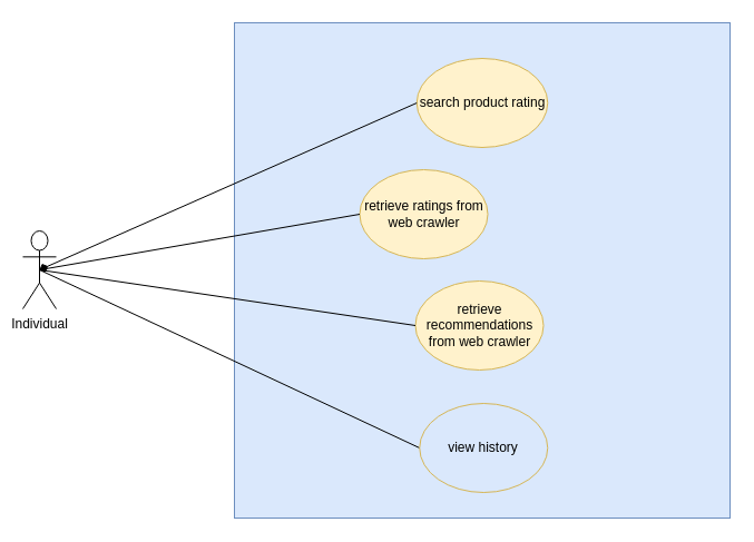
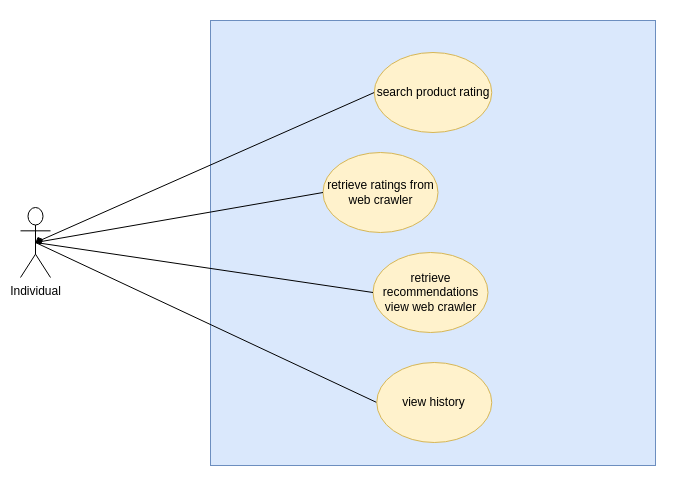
  <mxCell id="0" />
  <mxCell id="1" parent="0" />
  <mxCell id="2" value="" style="whiteSpace=wrap;html=1;aspect=fixed;fillColor=#dae8fc;strokeColor=#6c8ebf;" parent="1" vertex="1"><mxGeometry x="210" y="20" width="445" height="445" as="geometry" /></mxCell>
  <mxCell id="3" value="search product rating" style="ellipse;whiteSpace=wrap;html=1;fillColor=#fff2cc;strokeColor=#d6b656;" parent="1" vertex="1"><mxGeometry x="373.75" y="52" width="117.5" height="80" as="geometry" /></mxCell>
  <mxCell id="4" value="retrieve ratings from web crawler" style="ellipse;whiteSpace=wrap;html=1;fillColor=#fff2cc;strokeColor=#d6b656;" parent="1" vertex="1"><mxGeometry x="322.5" y="152" width="115" height="80" as="geometry" /></mxCell>
  <mxCell id="5" value="Individual" style="shape=umlActor;verticalLabelPosition=bottom;verticalAlign=top;html=1;outlineConnect=0;" parent="1" vertex="1"><mxGeometry x="20" y="207" width="30" height="70" as="geometry" /></mxCell>
  <mxCell id="6" value="" style="endArrow=diamond;html=1;rounded=0;entryX=0.5;entryY=0.5;entryDx=0;entryDy=0;entryPerimeter=0;exitX=0;exitY=0.5;exitDx=0;exitDy=0;" parent="1" source="3" target="5" edge="1"><mxGeometry width="50" height="50" relative="1" as="geometry"><mxPoint x="312.5" y="152" as="sourcePoint" /><mxPoint x="320" y="202" as="targetPoint" /></mxGeometry></mxCell>
  <mxCell id="7" value="" style="endArrow=none;html=1;rounded=0;entryX=0.5;entryY=0.5;entryDx=0;entryDy=0;entryPerimeter=0;exitX=0;exitY=0.5;exitDx=0;exitDy=0;" parent="1" source="4" target="5" edge="1"><mxGeometry width="50" height="50" relative="1" as="geometry"><mxPoint x="312.5" y="322" as="sourcePoint" /><mxPoint x="15" y="247" as="targetPoint" /></mxGeometry></mxCell>
- <mxCell id="8" value="retrieve recommendations from web crawler" style="ellipse;whiteSpace=wrap;html=1;fillColor=#fff2cc;strokeColor=#d6b656;" parent="1" vertex="1"><mxGeometry x="372.5" y="252" width="115" height="80" as="geometry" /></mxCell>
+ <mxCell id="8" value="retrieve recommendations view web crawler" style="ellipse;whiteSpace=wrap;html=1;fillColor=#fff2cc;strokeColor=#d6b656;" parent="1" vertex="1"><mxGeometry x="372.5" y="252" width="115" height="80" as="geometry" /></mxCell>
  <mxCell id="9" value="" style="endArrow=none;html=1;rounded=0;entryX=0.5;entryY=0.5;entryDx=0;entryDy=0;entryPerimeter=0;exitX=0;exitY=0.5;exitDx=0;exitDy=0;" parent="1" source="8" target="5" edge="1"><mxGeometry width="50" height="50" relative="1" as="geometry"><mxPoint x="384" y="252" as="sourcePoint" /><mxPoint x="45" y="252" as="targetPoint" /></mxGeometry></mxCell>
  <mxCell id="10" value="" style="endArrow=none;html=1;rounded=0;entryX=0.5;entryY=0.5;entryDx=0;entryDy=0;entryPerimeter=0;exitX=0;exitY=0.5;exitDx=0;exitDy=0;" parent="1" source="11" target="5" edge="1"><mxGeometry width="50" height="50" relative="1" as="geometry"><mxPoint x="308.75" y="402" as="sourcePoint" /><mxPoint x="-30" y="407" as="targetPoint" /></mxGeometry></mxCell>
- <mxCell id="11" value="view history" style="ellipse;whiteSpace=wrap;html=1;fillColor=#dae8fc;strokeColor=#d6b656;" parent="1" vertex="1"><mxGeometry x="376.25" y="362" width="115" height="80" as="geometry" /></mxCell>
+ <mxCell id="11" value="view history" style="ellipse;whiteSpace=wrap;html=1;fillColor=#fff2cc;strokeColor=#d6b656;" parent="1" vertex="1"><mxGeometry x="376.25" y="362" width="115" height="80" as="geometry" /></mxCell>
